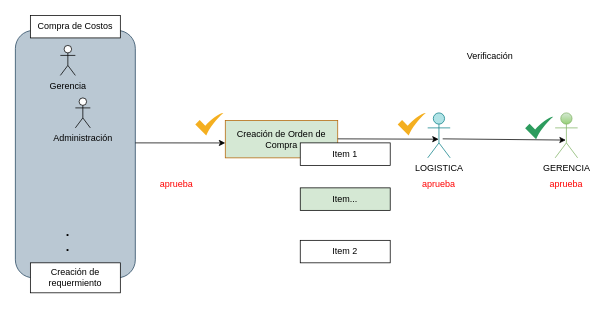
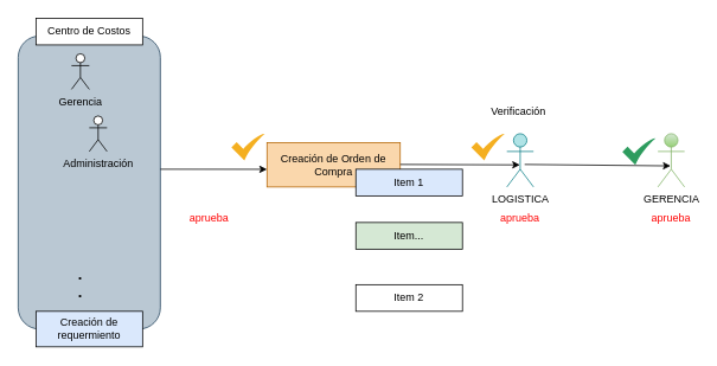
  <mxCell id="0" />
  <mxCell id="1" parent="0" />
  <mxCell id="2" value="" style="rounded=1;whiteSpace=wrap;html=1;fillColor=#bac8d3;strokeColor=#23445d;" vertex="1" parent="1"><mxGeometry x="20" y="40" width="160" height="330" as="geometry" /></mxCell>
- <mxCell id="3" value="Compra de Costos" style="rounded=0;whiteSpace=wrap;html=1;" vertex="1" parent="1"><mxGeometry x="40" y="20" width="120" height="30" as="geometry" /></mxCell>
+ <mxCell id="3" value="Centro de Costos" style="rounded=0;whiteSpace=wrap;html=1;" vertex="1" parent="1"><mxGeometry x="40" y="20" width="120" height="30" as="geometry" /></mxCell>
  <mxCell id="4" value="Gerencia" style="shape=umlActor;verticalLabelPosition=bottom;verticalAlign=top;html=1;outlineConnect=0;" vertex="1" parent="1"><mxGeometry x="80" y="60" width="20" height="40" as="geometry" /></mxCell>
  <mxCell id="5" value="Administración" style="shape=umlActor;verticalLabelPosition=bottom;verticalAlign=top;html=1;outlineConnect=0;" vertex="1" parent="1"><mxGeometry x="100" y="130" width="20" height="40" as="geometry" /></mxCell>
  <mxCell id="6" value=".&lt;div&gt;.&lt;/div&gt;&lt;div&gt;.&lt;/div&gt;" style="text;html=1;align=center;verticalAlign=middle;whiteSpace=wrap;rounded=0;fontStyle=1;fontSize=17;spacing=0;" vertex="1" parent="1"><mxGeometry x="75" y="300" width="30" height="60" as="geometry" /></mxCell>
- <mxCell id="7" value="Creación de requermiento" style="rounded=0;whiteSpace=wrap;html=1;" vertex="1" parent="1"><mxGeometry x="40" y="350" width="120" height="40" as="geometry" /></mxCell>
+ <mxCell id="7" value="Creación de requermiento" style="rounded=0;whiteSpace=wrap;html=1;fillColor=#dae8fc;" vertex="1" parent="1"><mxGeometry x="40" y="350" width="120" height="40" as="geometry" /></mxCell>
  <mxCell id="8" value="&lt;font style=&quot;color: rgb(255, 0, 0);&quot;&gt;aprueba&lt;/font&gt;" style="text;html=1;align=center;verticalAlign=middle;whiteSpace=wrap;rounded=0;" vertex="1" parent="1"><mxGeometry x="205" y="230" width="60" height="30" as="geometry" /></mxCell>
  <mxCell id="9" value="" style="endArrow=classic;html=1;rounded=0;exitX=1;exitY=0.227;exitDx=0;exitDy=0;exitPerimeter=0;" edge="1" parent="1"><mxGeometry width="50" height="50" relative="1" as="geometry"><mxPoint x="180" y="190" as="sourcePoint" /><mxPoint x="300" y="190.09" as="targetPoint" /></mxGeometry></mxCell>
  <mxCell id="10" value="Item 2" style="rounded=0;whiteSpace=wrap;html=1;" vertex="1" parent="1"><mxGeometry x="400" y="320" width="120" height="30" as="geometry" /></mxCell>
  <mxCell id="11" value="Item..." style="rounded=0;whiteSpace=wrap;html=1;fillColor=#d5e8d4;" vertex="1" parent="1"><mxGeometry x="400" y="250" width="120" height="30" as="geometry" /></mxCell>
- <mxCell id="12" value="Creación de Orden de Compra" style="rounded=0;whiteSpace=wrap;html=1;fillColor=#d5e8d4;strokeColor=#b46504;" vertex="1" parent="1"><mxGeometry x="300" y="160" width="150" height="50" as="geometry" /></mxCell>
- <mxCell id="13" value="Item 1" style="rounded=0;whiteSpace=wrap;html=1;" vertex="1" parent="1"><mxGeometry x="400" y="190" width="120" height="30" as="geometry" /></mxCell>
+ <mxCell id="12" value="Creación de Orden de Compra" style="rounded=0;whiteSpace=wrap;html=1;fillColor=#fad7ac;strokeColor=#b46504;" vertex="1" parent="1"><mxGeometry x="300" y="160" width="150" height="50" as="geometry" /></mxCell>
+ <mxCell id="13" value="Item 1" style="rounded=0;whiteSpace=wrap;html=1;fillColor=#dae8fc;" vertex="1" parent="1"><mxGeometry x="400" y="190" width="120" height="30" as="geometry" /></mxCell>
  <mxCell id="14" value="LOGISTICA" style="shape=umlActor;verticalLabelPosition=bottom;verticalAlign=top;html=1;outlineConnect=0;fillColor=#b0e3e6;strokeColor=#0e8088;" vertex="1" parent="1"><mxGeometry x="570" y="150" width="30" height="60" as="geometry" /></mxCell>
  <mxCell id="15" value="" style="endArrow=classic;html=1;rounded=0;exitX=1;exitY=0.227;exitDx=0;exitDy=0;exitPerimeter=0;entryX=0.488;entryY=0.585;entryDx=0;entryDy=0;entryPerimeter=0;" edge="1" parent="1" target="14"><mxGeometry width="50" height="50" relative="1" as="geometry"><mxPoint x="450" y="184.63" as="sourcePoint" /><mxPoint x="570" y="184.72" as="targetPoint" /></mxGeometry></mxCell>
- <mxCell id="16" value="Verificación&amp;nbsp;" style="text;html=1;align=center;verticalAlign=middle;whiteSpace=wrap;rounded=0;" vertex="1" parent="1"><mxGeometry x="625" y="60" width="60" height="30" as="geometry" /></mxCell>
+ <mxCell id="16" value="Verificación&amp;nbsp;" style="text;html=1;align=center;verticalAlign=middle;whiteSpace=wrap;rounded=0;" vertex="1" parent="1"><mxGeometry x="555" y="110" width="60" height="30" as="geometry" /></mxCell>
  <mxCell id="17" value="&lt;font style=&quot;color: rgb(255, 0, 0);&quot;&gt;aprueba&lt;/font&gt;" style="text;html=1;align=center;verticalAlign=middle;whiteSpace=wrap;rounded=0;" vertex="1" parent="1"><mxGeometry x="555" y="230" width="60" height="30" as="geometry" /></mxCell>
  <mxCell id="18" value="GERENCIA" style="shape=umlActor;verticalLabelPosition=bottom;verticalAlign=top;html=1;outlineConnect=0;fillColor=#d5e8d4;strokeColor=#82b366;gradientColor=#97d077;" vertex="1" parent="1"><mxGeometry x="740" y="150" width="30" height="60" as="geometry" /></mxCell>
  <mxCell id="19" value="" style="endArrow=classic;html=1;rounded=0;entryX=0.475;entryY=0.604;entryDx=0;entryDy=0;entryPerimeter=0;" edge="1" parent="1" target="18"><mxGeometry width="50" height="50" relative="1" as="geometry"><mxPoint x="590" y="184.63" as="sourcePoint" /><mxPoint x="730" y="184.63" as="targetPoint" /></mxGeometry></mxCell>
  <mxCell id="20" value="&lt;font style=&quot;color: rgb(255, 0, 0);&quot;&gt;aprueba&lt;/font&gt;" style="text;html=1;align=center;verticalAlign=middle;whiteSpace=wrap;rounded=0;" vertex="1" parent="1"><mxGeometry x="725" y="230" width="60" height="30" as="geometry" /></mxCell>
  <mxCell id="21" value="" style="sketch=0;html=1;aspect=fixed;strokeColor=none;shadow=0;align=center;fillColor=#F4AF20;verticalAlign=top;labelPosition=center;verticalLabelPosition=bottom;shape=mxgraph.gcp2.check" vertex="1" parent="1"><mxGeometry x="260" y="150" width="37.5" height="30" as="geometry" /></mxCell>
  <mxCell id="22" value="" style="sketch=0;html=1;aspect=fixed;strokeColor=none;shadow=0;align=center;fillColor=#F4AF20;verticalAlign=top;labelPosition=center;verticalLabelPosition=bottom;shape=mxgraph.gcp2.check" vertex="1" parent="1"><mxGeometry x="530" y="150" width="37.5" height="30" as="geometry" /></mxCell>
  <mxCell id="23" value="" style="sketch=0;html=1;aspect=fixed;strokeColor=none;shadow=0;align=center;fillColor=#2D9C5E;verticalAlign=top;labelPosition=center;verticalLabelPosition=bottom;shape=mxgraph.gcp2.check" vertex="1" parent="1"><mxGeometry x="700" y="155" width="37.5" height="30" as="geometry" /></mxCell>
